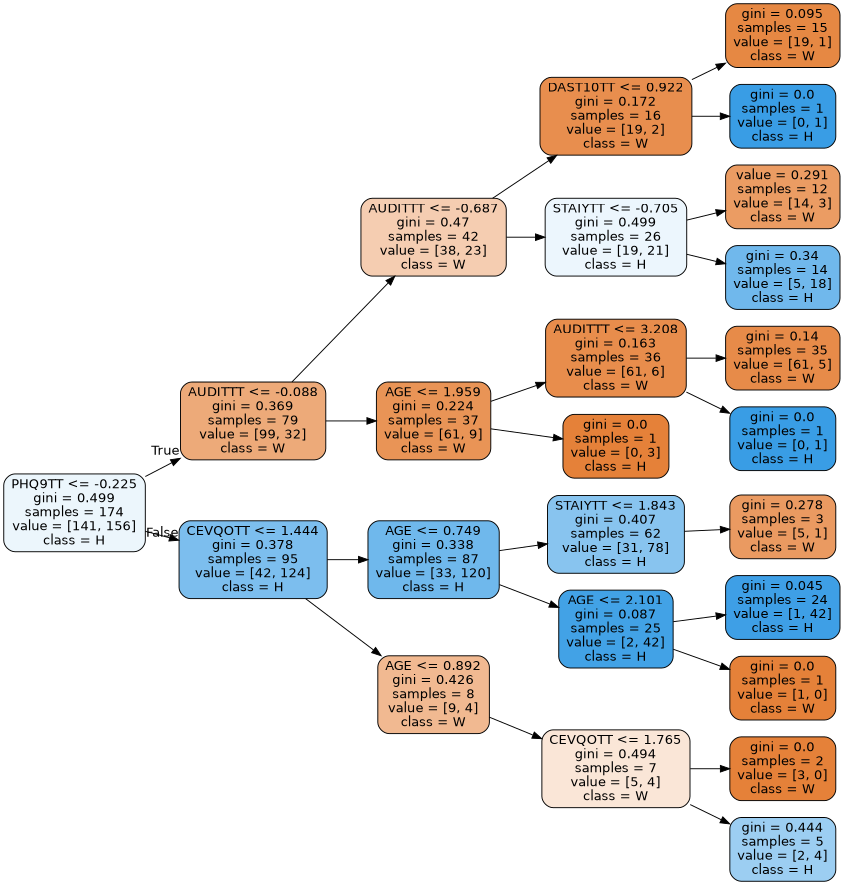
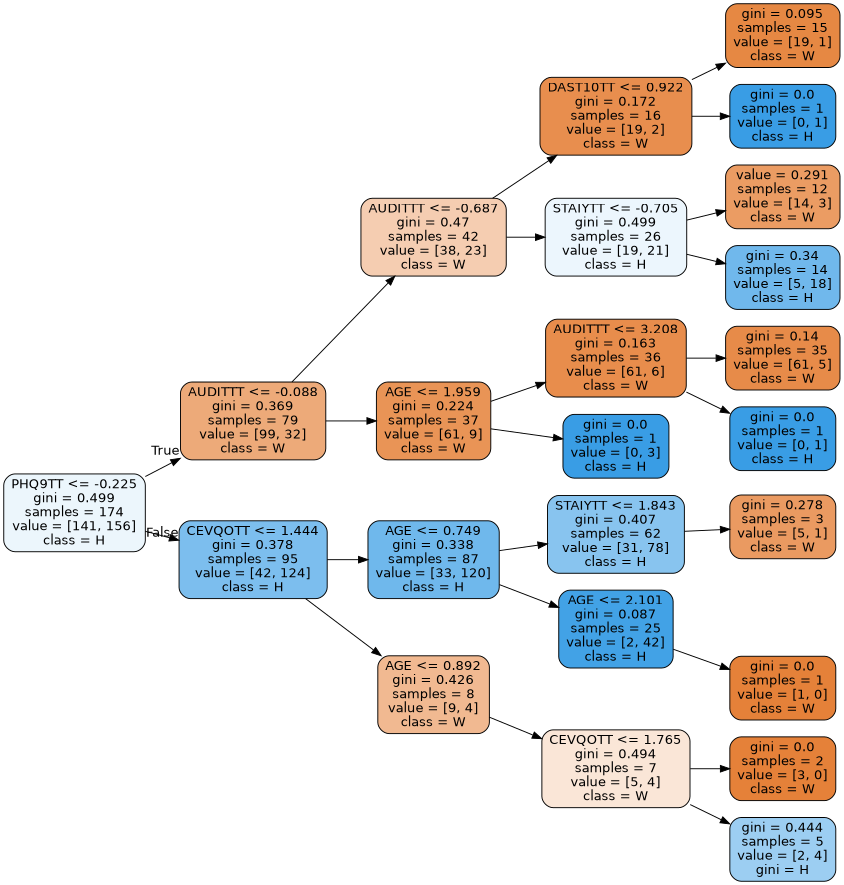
  digraph {
    rankdir=LR
    node [color=black fillcolor="#399de5" fontname=helvetica shape=box style="filled, rounded"]
    edge [fontname=helvetica]
    n1 [fillcolor="#ecf6fc" label="PHQ9TT <= -0.225\ngini = 0.499\nsamples = 174\nvalue = [141, 156]\nclass = H"]
    n2 [fillcolor="#edaa79" label="AUDITTT <= -0.088\ngini = 0.369\nsamples = 79\nvalue = [99, 32]\nclass = W"]
    n3 [fillcolor="#7cbeee" label="CEVQOTT <= 1.444\ngini = 0.378\nsamples = 95\nvalue = [42, 124]\nclass = H"]
    n4 [fillcolor="#f5cdb1" label="AUDITTT <= -0.687\ngini = 0.47\nsamples = 42\nvalue = [38, 23]\nclass = W"]
    n5 [fillcolor="#e99456" label="AGE <= 1.959\ngini = 0.224\nsamples = 37\nvalue = [61, 9]\nclass = W"]
    n6 [fillcolor="#6fb8ec" label="AGE <= 0.749\ngini = 0.338\nsamples = 87\nvalue = [33, 120]\nclass = H"]
    n7 [fillcolor="#f1b991" label="AGE <= 0.892\ngini = 0.426\nsamples = 8\nvalue = [9, 4]\nclass = W"]
    n8 [fillcolor="#e88e4e" label="DAST10TT <= 0.922\ngini = 0.172\nsamples = 16\nvalue = [19, 2]\nclass = W"]
    n9 [fillcolor="#ecf6fd" label="STAIYTT <= -0.705\ngini = 0.499\nsamples = 26\nvalue = [19, 21]\nclass = H"]
    n10 [fillcolor="#e88d4c" label="AUDITTT <= 3.208\ngini = 0.163\nsamples = 36\nvalue = [61, 6]\nclass = W"]
-   n11 [fillcolor="#e58139" label="gini = 0.0\nsamples = 1\nvalue = [0, 3]\nclass = H"]
+   n11 [label="gini = 0.0\nsamples = 1\nvalue = [0, 3]\nclass = H"]
    n12 [fillcolor="#e68843" label="gini = 0.095\nsamples = 15\nvalue = [19, 1]\nclass = W"]
    n13 [label="gini = 0.0\nsamples = 1\nvalue = [0, 1]\nclass = H"]
    n14 [fillcolor="#eb9c63" label="value = 0.291\nsamples = 12\nvalue = [14, 3]\nclass = W"]
    n15 [fillcolor="#70b8ec" label="gini = 0.34\nsamples = 14\nvalue = [5, 18]\nclass = H"]
    n16 [fillcolor="#e78b49" label="gini = 0.14\nsamples = 35\nvalue = [61, 5]\nclass = W"]
    n17 [label="gini = 0.0\nsamples = 1\nvalue = [0, 1]\nclass = H"]
    n18 [fillcolor="#88c4ef" label="STAIYTT <= 1.843\ngini = 0.407\nsamples = 62\nvalue = [31, 78]\nclass = H"]
    n19 [fillcolor="#42a2e6" label="AGE <= 2.101\ngini = 0.087\nsamples = 25\nvalue = [2, 42]\nclass = H"]
    n20 [fillcolor="#fae6d7" label="CEVQOTT <= 1.765\ngini = 0.494\nsamples = 7\nvalue = [5, 4]\nclass = W"]
    n21 [fillcolor="#ea9a61" label="gini = 0.278\nsamples = 3\nvalue = [5, 1]\nclass = W"]
-   n22 [fillcolor="#3e9fe6" label="gini = 0.045\nsamples = 24\nvalue = [1, 42]\nclass = H"]
    n23 [fillcolor="#e58139" label="gini = 0.0\nsamples = 1\nvalue = [1, 0]\nclass = W"]
    n24 [fillcolor="#e58139" label="gini = 0.0\nsamples = 2\nvalue = [3, 0]\nclass = W"]
-   n25 [fillcolor="#9ccef2" label="gini = 0.444\nsamples = 5\nvalue = [2, 4]\nclass = H"]
+   n25 [fillcolor="#9ccef2" label="gini = 0.444\nsamples = 5\nvalue = [2, 4]\ngini = H"]
    n1 -> n2 [headlabel=True labelangle=45 labeldistance=2.5]
    n1 -> n3 [headlabel=False labelangle=-45 labeldistance=2.5]
    n2 -> n4
    n2 -> n5
    n3 -> n6
    n3 -> n7
    n4 -> n8
    n4 -> n9
    n5 -> n10
    n5 -> n11
    n6 -> n18
    n6 -> n19
    n7 -> n20
    n8 -> n12
    n8 -> n13
    n9 -> n14
    n9 -> n15
    n10 -> n16
    n10 -> n17
    n18 -> n21
-   n19 -> n22
    n19 -> n23
    n20 -> n24
    n20 -> n25
  }
